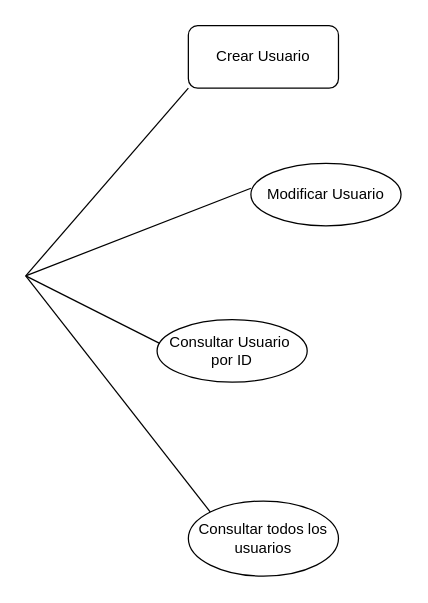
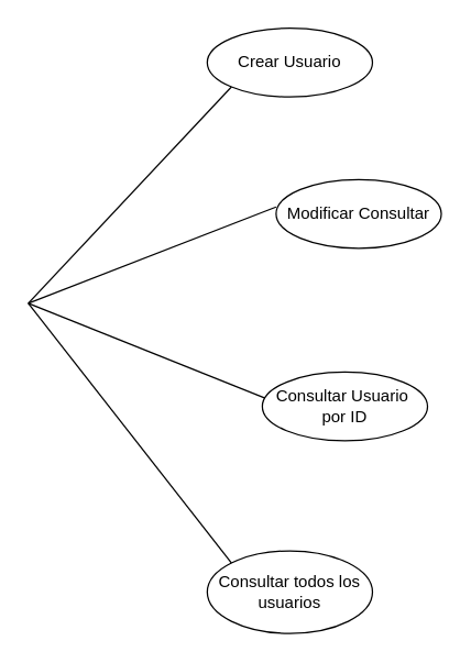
  <mxCell id="0" />
  <mxCell id="1" parent="0" />
- <mxCell id="2" value="Crear Usuario" style="whiteSpace=wrap;html=1;rounded=1;" parent="1" vertex="1"><mxGeometry x="150" y="20" width="120" height="50" as="geometry" /></mxCell>
- <mxCell id="3" value="Modificar Usuario" style="ellipse;whiteSpace=wrap;html=1;" parent="1" vertex="1"><mxGeometry x="200" y="130" width="120" height="50" as="geometry" /></mxCell>
- <mxCell id="4" value="Consultar Usuario&amp;nbsp; por ID" style="ellipse;whiteSpace=wrap;html=1;" parent="1" vertex="1"><mxGeometry x="125" y="255" width="120" height="50" as="geometry" /></mxCell>
+ <mxCell id="2" value="Crear Usuario" style="ellipse;whiteSpace=wrap;html=1;" parent="1" vertex="1"><mxGeometry x="150" y="20" width="120" height="50" as="geometry" /></mxCell>
+ <mxCell id="3" value="Modificar Consultar" style="ellipse;whiteSpace=wrap;html=1;" parent="1" vertex="1"><mxGeometry x="200" y="130" width="120" height="50" as="geometry" /></mxCell>
+ <mxCell id="4" value="Consultar Usuario&amp;nbsp; por ID" style="ellipse;whiteSpace=wrap;html=1;" parent="1" vertex="1"><mxGeometry x="190" y="270" width="120" height="50" as="geometry" /></mxCell>
  <mxCell id="5" value="Consultar todos los usuarios" style="ellipse;whiteSpace=wrap;html=1;" parent="1" vertex="1"><mxGeometry x="150" y="400" width="120" height="60" as="geometry" /></mxCell>
  <mxCell id="6" value="" style="endArrow=none;html=1;entryX=0;entryY=1;entryDx=0;entryDy=0;" edge="1" parent="1" target="2"><mxGeometry width="50" height="50" relative="1" as="geometry"><mxPoint x="20" y="220" as="sourcePoint" /><mxPoint x="350" y="210" as="targetPoint" /></mxGeometry></mxCell>
  <mxCell id="7" value="" style="endArrow=none;html=1;" edge="1" parent="1"><mxGeometry width="50" height="50" relative="1" as="geometry"><mxPoint x="20" y="220" as="sourcePoint" /><mxPoint x="200" y="150" as="targetPoint" /></mxGeometry></mxCell>
  <mxCell id="8" value="" style="endArrow=none;html=1;entryX=0.017;entryY=0.38;entryDx=0;entryDy=0;entryPerimeter=0;" edge="1" parent="1" target="4"><mxGeometry width="50" height="50" relative="1" as="geometry"><mxPoint x="20" y="220" as="sourcePoint" /><mxPoint x="187.574" y="82.678" as="targetPoint" /></mxGeometry></mxCell>
  <mxCell id="9" value="" style="endArrow=none;html=1;entryX=0;entryY=0;entryDx=0;entryDy=0;" edge="1" parent="1" target="5"><mxGeometry width="50" height="50" relative="1" as="geometry"><mxPoint x="20" y="220" as="sourcePoint" /><mxPoint x="197.574" y="92.678" as="targetPoint" /></mxGeometry></mxCell>
